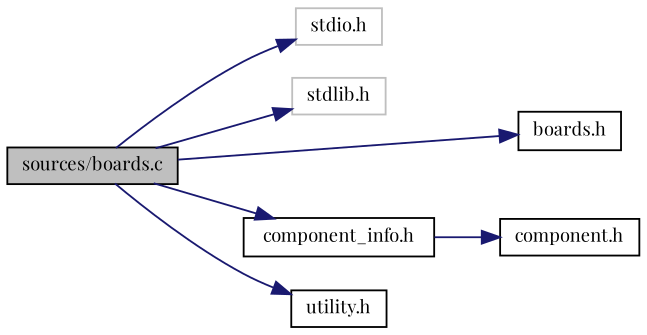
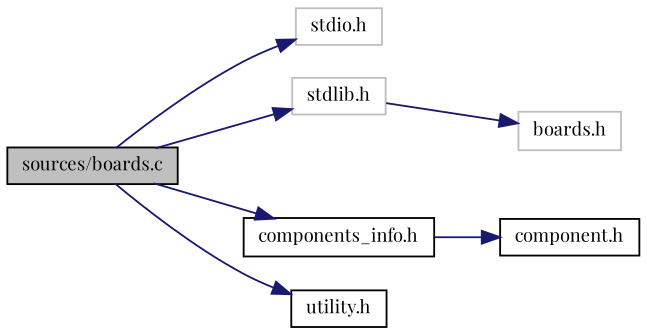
  digraph {
    fontname="Playfair Display"
    rankdir=LR
    node [color=black fillcolor=white fontname="Playfair Display" fontsize=10 shape=record style=filled]
    edge [color=midnightblue fontname="Playfair Display" fontsize=10 labelfontname=Helvetica labelfontsize=10 style=solid]
    n1 [fillcolor=grey75 fontcolor=black height=0.2 label="sources/boards.c" width=0.4]
    n2 [color=grey75 height=0.2 label="stdio.h" width=0.4]
    n3 [color=grey75 height=0.2 label="stdlib.h" width=0.4]
-   n4 [height=0.2 label="component_info.h" width=0.4]
-   n5 [height=0.2 label="boards.h" width=0.4]
+   n4 [height=0.2 label="components_info.h" width=0.4]
+   n5 [color=grey75 height=0.2 label="boards.h" width=0.4]
    n6 [height=0.2 label="utility.h" width=0.4]
    n7 [height=0.2 label="component.h" width=0.4]
    n1 -> n2
    n1 -> n3
    n1 -> n4
-   n1 -> n5
+   n3 -> n5
    n1 -> n6
    n4 -> n7
  }
